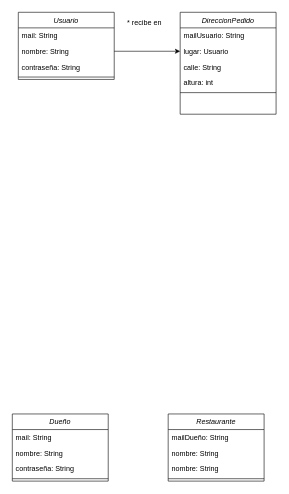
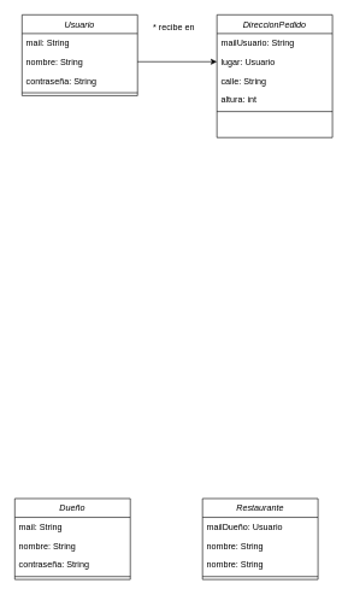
  <mxCell id="0" />
  <mxCell id="1" parent="0" />
  <mxCell id="2" value="Usuario" style="swimlane;fontStyle=2;align=center;verticalAlign=top;childLayout=stackLayout;horizontal=1;startSize=26;horizontalStack=0;resizeParent=1;resizeLast=0;collapsible=1;marginBottom=0;rounded=0;shadow=0;strokeWidth=1;" parent="1" vertex="1"><mxGeometry x="30" y="20" width="160" height="112" as="geometry"><mxRectangle x="230" y="140" width="160" height="26" as="alternateBounds" /></mxGeometry></mxCell>
  <mxCell id="3" value="mail: String" style="text;align=left;verticalAlign=top;spacingLeft=4;spacingRight=4;overflow=hidden;rotatable=0;points=[[0,0.5],[1,0.5]];portConstraint=eastwest;" parent="2" vertex="1"><mxGeometry y="26" width="160" height="26" as="geometry" /></mxCell>
  <mxCell id="4" value="nombre: String" style="text;align=left;verticalAlign=top;spacingLeft=4;spacingRight=4;overflow=hidden;rotatable=0;points=[[0,0.5],[1,0.5]];portConstraint=eastwest;rounded=0;shadow=0;html=0;" parent="2" vertex="1"><mxGeometry y="52" width="160" height="26" as="geometry" /></mxCell>
  <mxCell id="5" value="contraseña: String" style="text;align=left;verticalAlign=top;spacingLeft=4;spacingRight=4;overflow=hidden;rotatable=0;points=[[0,0.5],[1,0.5]];portConstraint=eastwest;rounded=0;shadow=0;html=0;" vertex="1" parent="2"><mxGeometry y="78" width="160" height="26" as="geometry" /></mxCell>
  <mxCell id="6" value="" style="line;html=1;strokeWidth=1;align=left;verticalAlign=middle;spacingTop=-1;spacingLeft=3;spacingRight=3;rotatable=0;labelPosition=right;points=[];portConstraint=eastwest;" parent="2" vertex="1"><mxGeometry y="104" width="160" height="8" as="geometry" /></mxCell>
  <mxCell id="7" value="DireccionPedido" style="swimlane;fontStyle=2;align=center;verticalAlign=top;childLayout=stackLayout;horizontal=1;startSize=26;horizontalStack=0;resizeParent=1;resizeLast=0;collapsible=1;marginBottom=0;rounded=0;shadow=0;strokeWidth=1;" vertex="1" parent="1"><mxGeometry x="300" y="20" width="160" height="170" as="geometry"><mxRectangle x="230" y="140" width="160" height="26" as="alternateBounds" /></mxGeometry></mxCell>
  <mxCell id="8" value="mailUsuario: String&#10;" style="text;align=left;verticalAlign=top;spacingLeft=4;spacingRight=4;overflow=hidden;rotatable=0;points=[[0,0.5],[1,0.5]];portConstraint=eastwest;rounded=0;shadow=0;html=0;" vertex="1" parent="7"><mxGeometry y="26" width="160" height="26" as="geometry" /></mxCell>
  <mxCell id="9" value="lugar: Usuario" style="text;align=left;verticalAlign=top;spacingLeft=4;spacingRight=4;overflow=hidden;rotatable=0;points=[[0,0.5],[1,0.5]];portConstraint=eastwest;rounded=0;shadow=0;html=0;" vertex="1" parent="7"><mxGeometry y="52" width="160" height="26" as="geometry" /></mxCell>
  <mxCell id="10" value="calle: String" style="text;align=left;verticalAlign=top;spacingLeft=4;spacingRight=4;overflow=hidden;rotatable=0;points=[[0,0.5],[1,0.5]];portConstraint=eastwest;rounded=0;shadow=0;html=0;" vertex="1" parent="7"><mxGeometry y="78" width="160" height="26" as="geometry" /></mxCell>
  <mxCell id="11" value="altura: int" style="text;align=left;verticalAlign=top;spacingLeft=4;spacingRight=4;overflow=hidden;rotatable=0;points=[[0,0.5],[1,0.5]];portConstraint=eastwest;rounded=0;shadow=0;html=0;" vertex="1" parent="7"><mxGeometry y="104" width="160" height="26" as="geometry" /></mxCell>
  <mxCell id="12" value="" style="line;html=1;strokeWidth=1;align=left;verticalAlign=middle;spacingTop=-1;spacingLeft=3;spacingRight=3;rotatable=0;labelPosition=right;points=[];portConstraint=eastwest;" vertex="1" parent="7"><mxGeometry y="130" width="160" height="8" as="geometry" /></mxCell>
  <mxCell id="13" style="edgeStyle=orthogonalEdgeStyle;rounded=0;orthogonalLoop=1;jettySize=auto;html=1;exitX=1;exitY=0.5;exitDx=0;exitDy=0;entryX=0;entryY=0.5;entryDx=0;entryDy=0;" edge="1" parent="1" source="4" target="9"><mxGeometry relative="1" as="geometry" /></mxCell>
  <mxCell id="14" value="* recibe en" style="text;html=1;align=center;verticalAlign=middle;resizable=0;points=[];autosize=1;strokeColor=none;fillColor=none;" vertex="1" parent="1"><mxGeometry x="200" y="23" width="80" height="30" as="geometry" /></mxCell>
  <mxCell id="15" value="Dueño" style="swimlane;fontStyle=2;align=center;verticalAlign=top;childLayout=stackLayout;horizontal=1;startSize=26;horizontalStack=0;resizeParent=1;resizeLast=0;collapsible=1;marginBottom=0;rounded=0;shadow=0;strokeWidth=1;" vertex="1" parent="1"><mxGeometry x="20" y="690" width="160" height="112" as="geometry"><mxRectangle x="230" y="140" width="160" height="26" as="alternateBounds" /></mxGeometry></mxCell>
  <mxCell id="16" value="mail: String" style="text;align=left;verticalAlign=top;spacingLeft=4;spacingRight=4;overflow=hidden;rotatable=0;points=[[0,0.5],[1,0.5]];portConstraint=eastwest;" vertex="1" parent="15"><mxGeometry y="26" width="160" height="26" as="geometry" /></mxCell>
  <mxCell id="17" value="nombre: String" style="text;align=left;verticalAlign=top;spacingLeft=4;spacingRight=4;overflow=hidden;rotatable=0;points=[[0,0.5],[1,0.5]];portConstraint=eastwest;rounded=0;shadow=0;html=0;" vertex="1" parent="15"><mxGeometry y="52" width="160" height="26" as="geometry" /></mxCell>
  <mxCell id="18" value="contraseña: String" style="text;align=left;verticalAlign=top;spacingLeft=4;spacingRight=4;overflow=hidden;rotatable=0;points=[[0,0.5],[1,0.5]];portConstraint=eastwest;rounded=0;shadow=0;html=0;" vertex="1" parent="15"><mxGeometry y="78" width="160" height="26" as="geometry" /></mxCell>
  <mxCell id="19" value="" style="line;html=1;strokeWidth=1;align=left;verticalAlign=middle;spacingTop=-1;spacingLeft=3;spacingRight=3;rotatable=0;labelPosition=right;points=[];portConstraint=eastwest;" vertex="1" parent="15"><mxGeometry y="104" width="160" height="8" as="geometry" /></mxCell>
  <mxCell id="20" value="Restaurante" style="swimlane;fontStyle=2;align=center;verticalAlign=top;childLayout=stackLayout;horizontal=1;startSize=26;horizontalStack=0;resizeParent=1;resizeLast=0;collapsible=1;marginBottom=0;rounded=0;shadow=0;strokeWidth=1;" vertex="1" parent="1"><mxGeometry x="280" y="690" width="160" height="112" as="geometry"><mxRectangle x="230" y="140" width="160" height="26" as="alternateBounds" /></mxGeometry></mxCell>
- <mxCell id="21" value="mailDueño: String" style="text;align=left;verticalAlign=top;spacingLeft=4;spacingRight=4;overflow=hidden;rotatable=0;points=[[0,0.5],[1,0.5]];portConstraint=eastwest;" vertex="1" parent="20"><mxGeometry y="26" width="160" height="26" as="geometry" /></mxCell>
+ <mxCell id="21" value="mailDueño: Usuario" style="text;align=left;verticalAlign=top;spacingLeft=4;spacingRight=4;overflow=hidden;rotatable=0;points=[[0,0.5],[1,0.5]];portConstraint=eastwest;" vertex="1" parent="20"><mxGeometry y="26" width="160" height="26" as="geometry" /></mxCell>
  <mxCell id="22" value="nombre: String" style="text;align=left;verticalAlign=top;spacingLeft=4;spacingRight=4;overflow=hidden;rotatable=0;points=[[0,0.5],[1,0.5]];portConstraint=eastwest;rounded=0;shadow=0;html=0;" vertex="1" parent="20"><mxGeometry y="52" width="160" height="26" as="geometry" /></mxCell>
  <mxCell id="23" value="nombre: String" style="text;align=left;verticalAlign=top;spacingLeft=4;spacingRight=4;overflow=hidden;rotatable=0;points=[[0,0.5],[1,0.5]];portConstraint=eastwest;rounded=0;shadow=0;html=0;" vertex="1" parent="20"><mxGeometry y="78" width="160" height="26" as="geometry" /></mxCell>
  <mxCell id="24" value="" style="line;html=1;strokeWidth=1;align=left;verticalAlign=middle;spacingTop=-1;spacingLeft=3;spacingRight=3;rotatable=0;labelPosition=right;points=[];portConstraint=eastwest;" vertex="1" parent="20"><mxGeometry y="104" width="160" height="8" as="geometry" /></mxCell>
